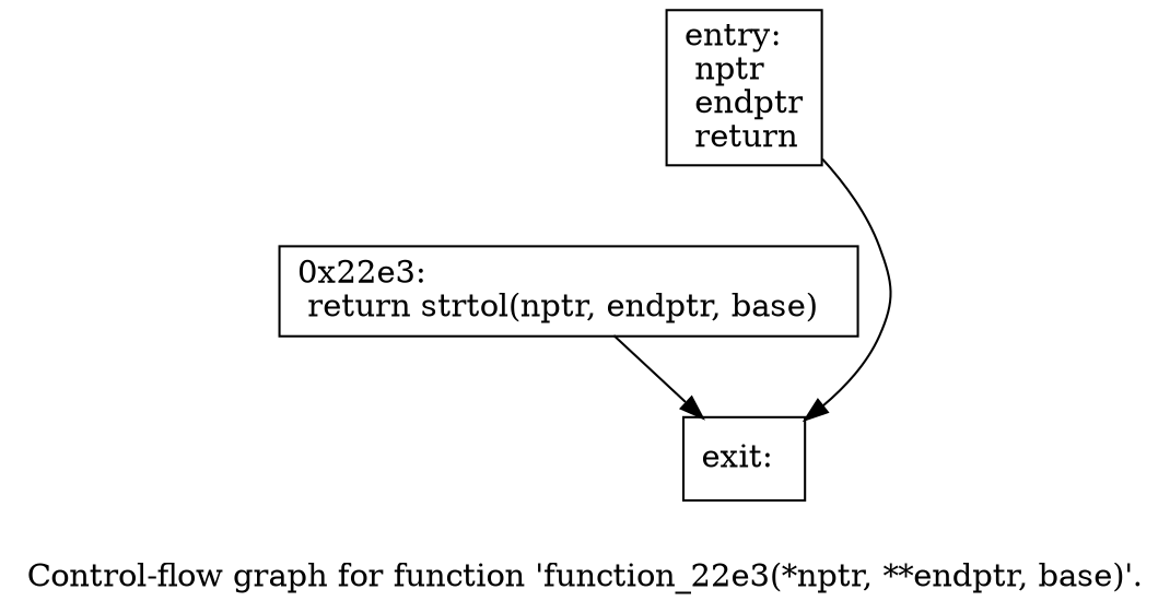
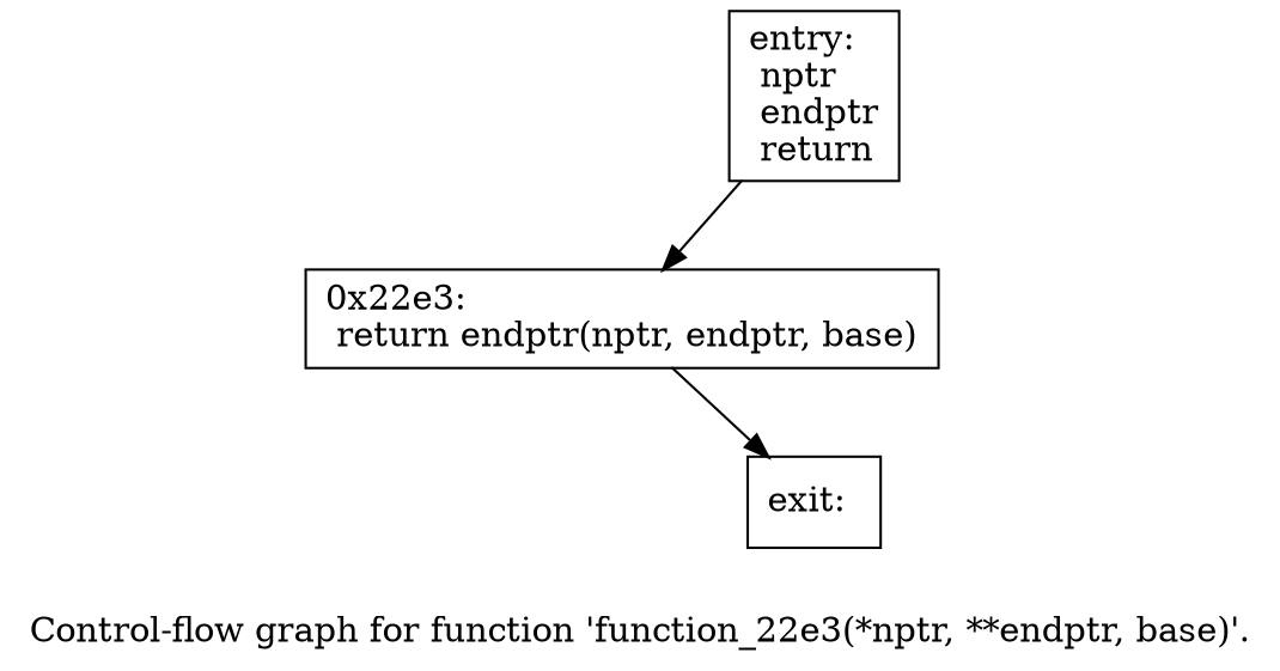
  digraph {
    label="Control-flow graph for function 'function_22e3(*nptr, **endptr, base)'."
    node [shape=record]
    n1 [label="{entry:\l  nptr\l  endptr\l  return\l}"]
-   n2 [label="{0x22e3:\l  return strtol(nptr, endptr, base)\l}"]
+   n2 [label="{0x22e3:\l  return endptr(nptr, endptr, base)\l}"]
    n3 [label="{exit:\l}"]
-   n1 -> n3
+   n1 -> n2
    n2 -> n3
  }
